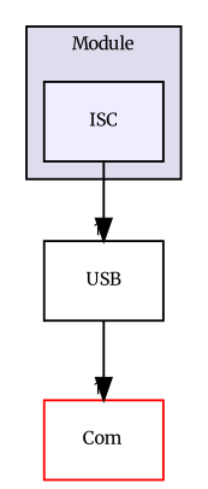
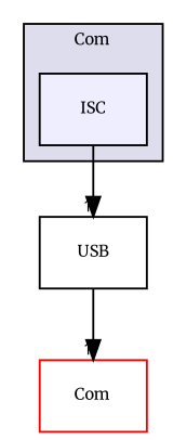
  digraph {
    compound=true
    fontname=Merriweather
    node [fontname=Merriweather fontsize=8 shape=box style=filled]
    edge [fontname=Merriweather headlabel=1 labeldistance=1.5 labelfontname=Sans labelfontsize=8]
    n1 [fillcolor="#eeeeff" label=ISC pencolor=black]
    n2 [label=USB style=""]
    n3 [color=red fillcolor=white label=Com]
    subgraph cluster_1 {
      bgcolor="#ddddee"
      fontsize=8
-     label=Module
+     label=Com
      pencolor=black
      n1
    }
    n1 -> n2
    n2 -> n3
  }
